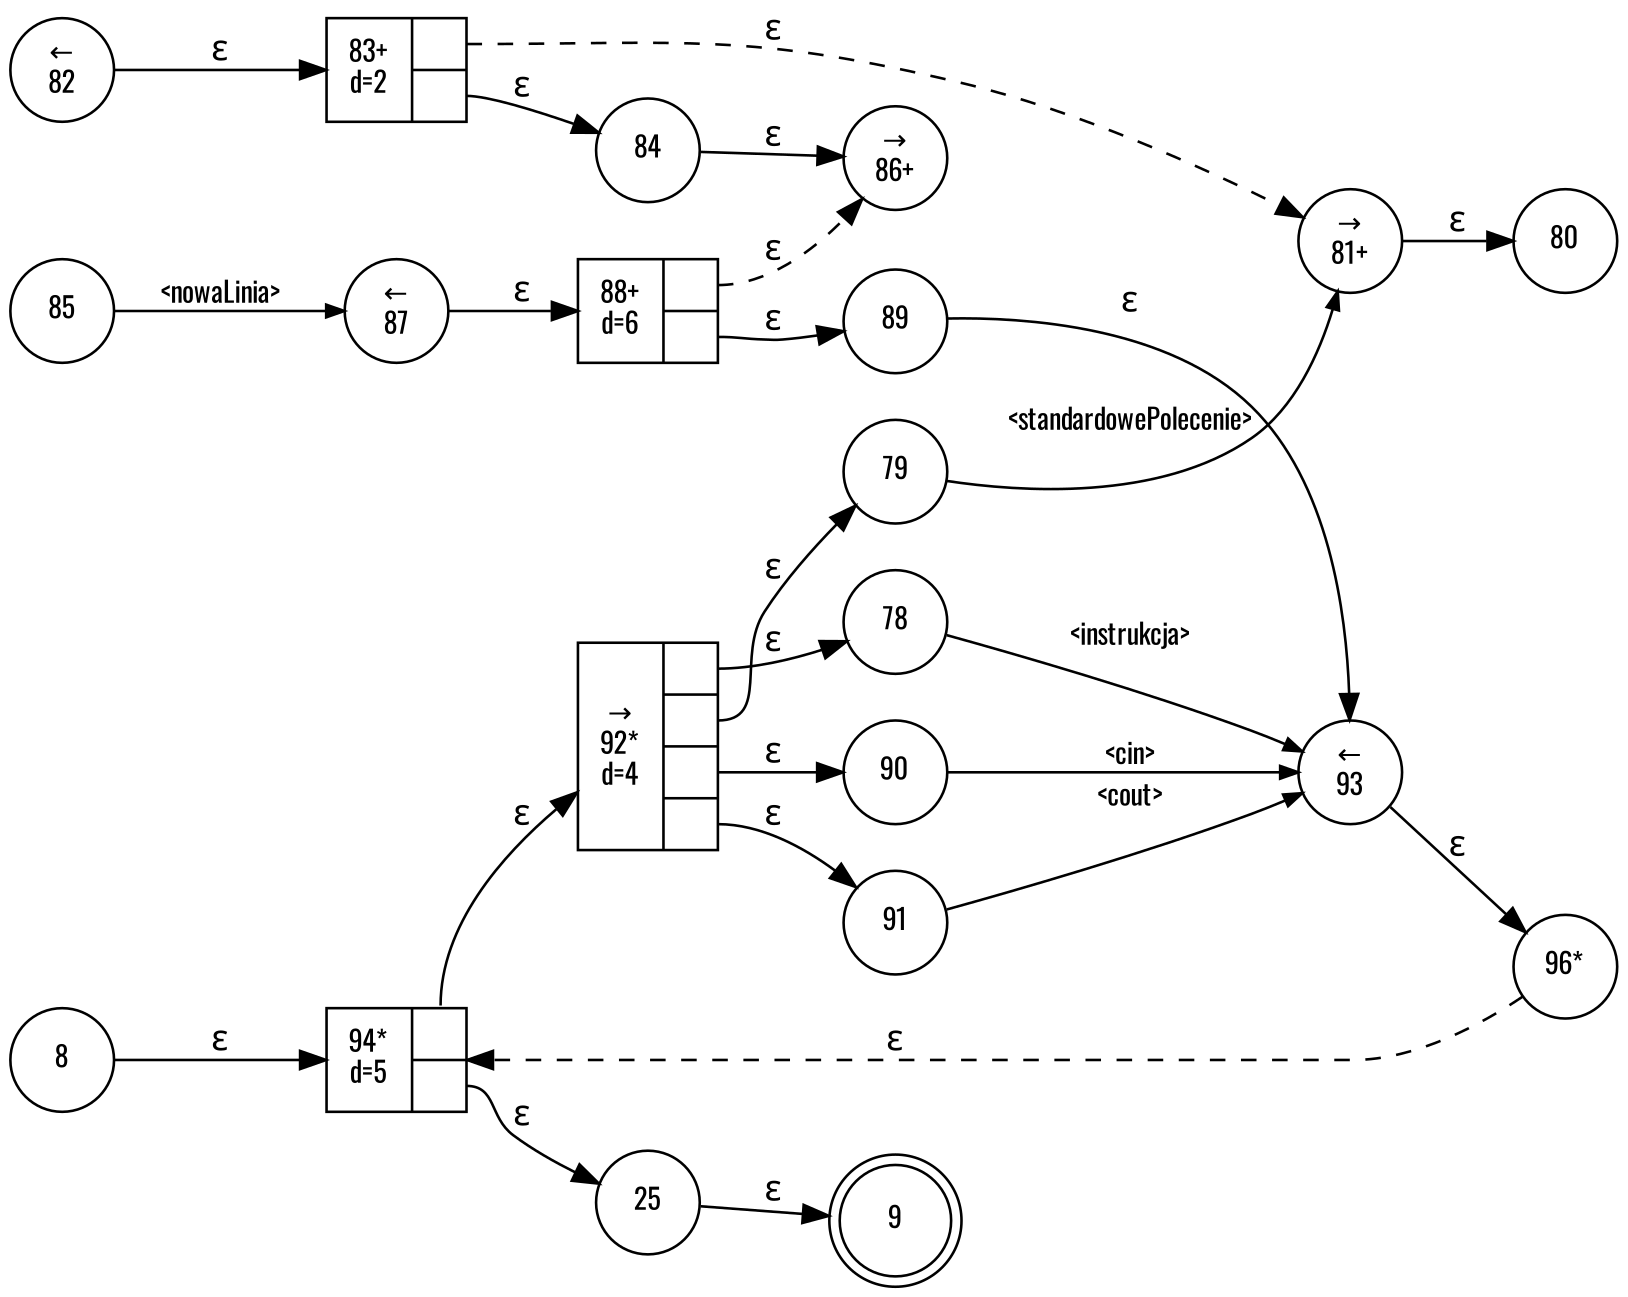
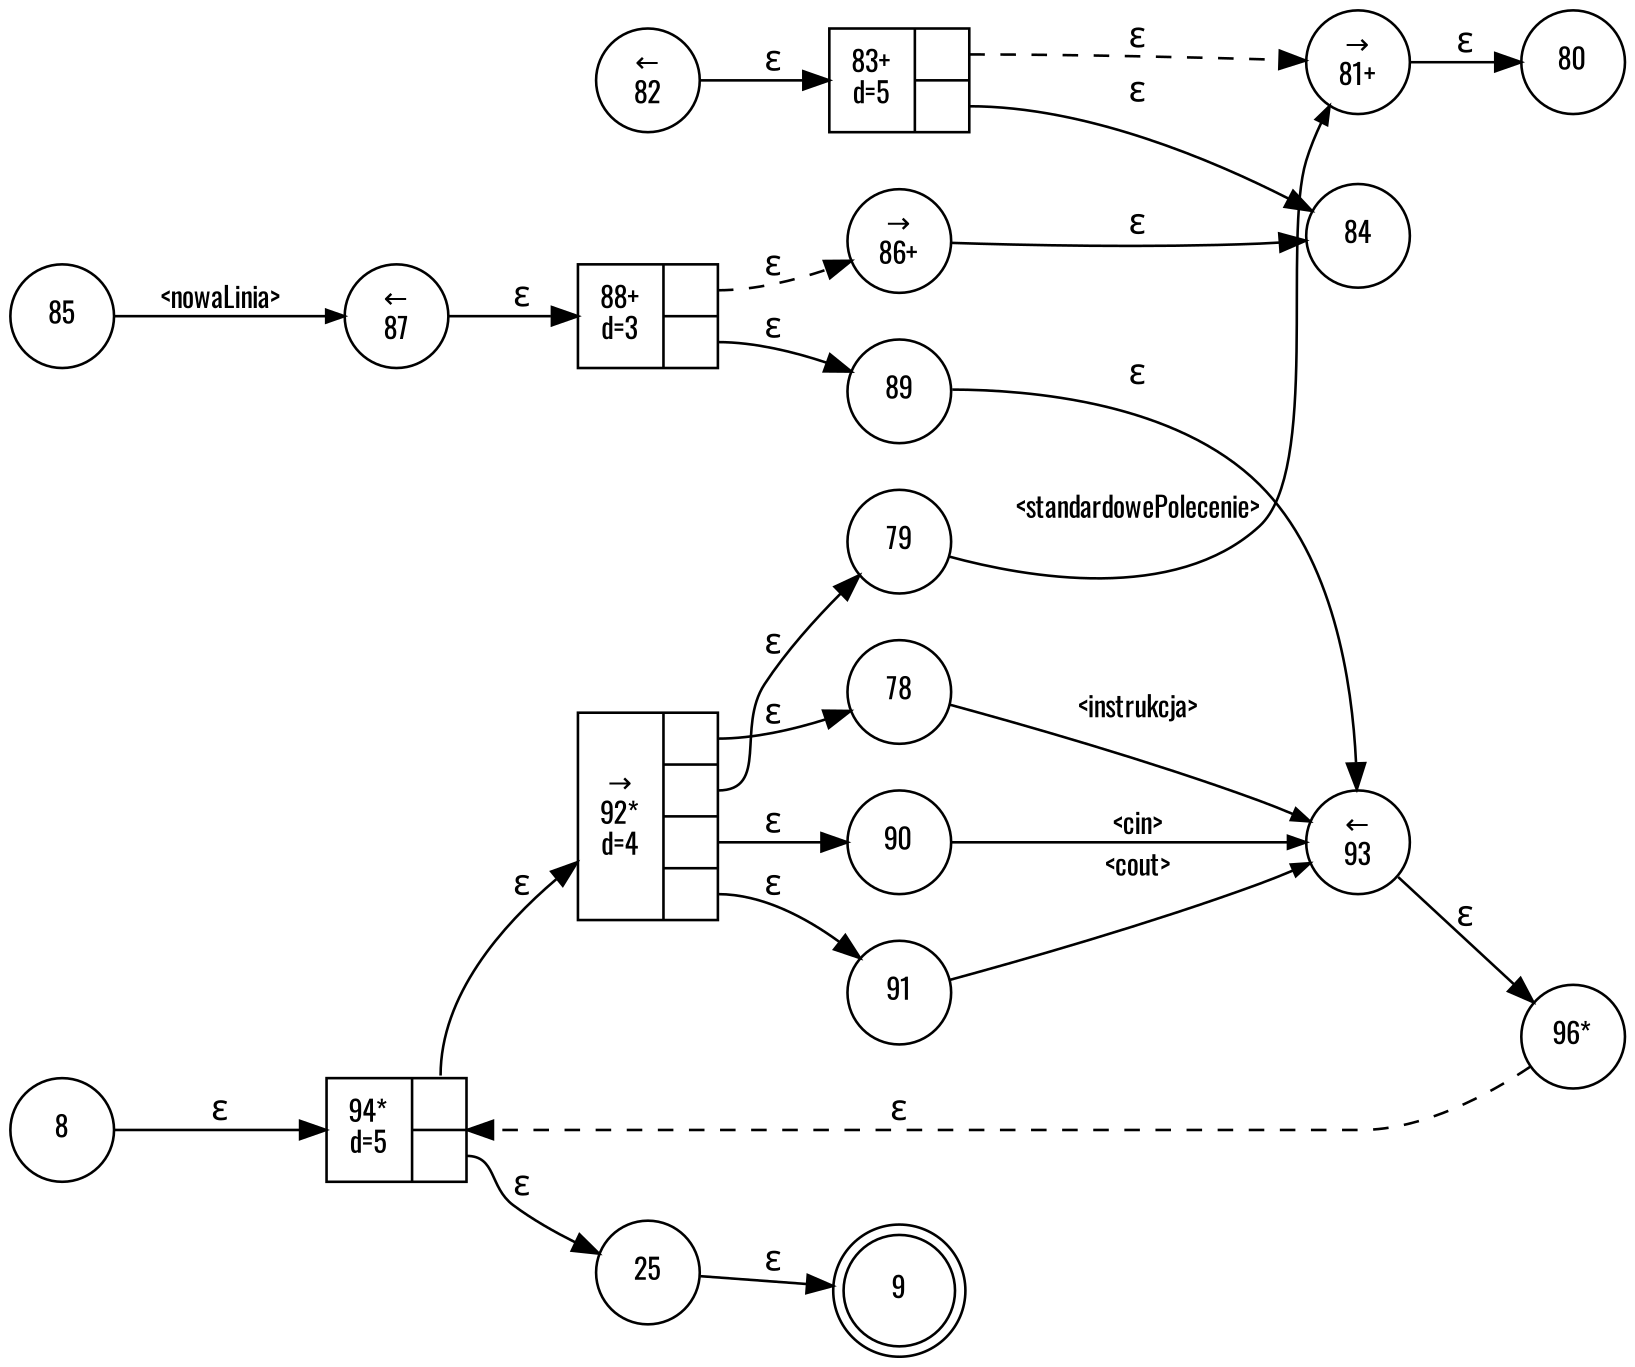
  digraph {
    fontname=Oswald
    rankdir=LR
    node [fixedsize=true fontname=Oswald fontsize=11 shape=circle peripheries=1]
    edge [fontname=Oswald]
    n1 [label=9 shape=doublecircle width=.6 peripheries=""]
    n2 [label="96*" width=.55]
    n3 [fixedsize=false label="{94*\nd=5|{<p0>|<p1>}}" shape=record]
    n4 [fixedsize=false label="{&rarr;\n92*\nd=4|{<p0>|<p1>|<p2>|<p3>}}" shape=record]
    n5 [label=25 width=.55]
    n6 [label=8 width=.55]
    n7 [label=78 width=.55]
    n8 [label="&larr;\n93" width=.55]
    n9 [label=79 width=.55]
    n10 [label="&rarr;\n81+" width=.55]
    n11 [label=80 width=.55]
    n12 [label="&larr;\n82" width=.55]
-   n13 [fixedsize=false label="{83+\nd=2|{<p0>|<p1>}}" shape=record]
+   n13 [fixedsize=false label="{83+\nd=5|{<p0>|<p1>}}" shape=record]
    n14 [label=84 width=.55]
    n15 [label="&rarr;\n86+" width=.55]
    n16 [label=85 width=.55]
    n17 [label="&larr;\n87" width=.55]
-   n18 [fixedsize=false label="{88+\nd=6|{<p0>|<p1>}}" shape=record]
+   n18 [fixedsize=false label="{88+\nd=3|{<p0>|<p1>}}" shape=record]
    n19 [label=89 width=.55]
    n20 [label=90 width=.55]
    n21 [label=91 width=.55]
    n2 -> n3 [label="&epsilon;" style=dashed]
    n3 -> n4 [label="&epsilon;" tailport=p0]
    n3 -> n5 [label="&epsilon;" tailport=p1]
    n4 -> n7 [label="&epsilon;" tailport=p0]
    n4 -> n9 [label="&epsilon;" tailport=p1]
    n4 -> n20 [label="&epsilon;" tailport=p2]
    n4 -> n21 [label="&epsilon;" tailport=p3]
    n5 -> n1 [label="&epsilon;"]
    n6 -> n3 [label="&epsilon;"]
    n7 -> n8 [arrowhead=normal arrowsize=.7 fontsize=11 label="<instrukcja>"]
    n8 -> n2 [label="&epsilon;"]
    n9 -> n10 [arrowhead=normal arrowsize=.7 fontsize=11 label="<standardowePolecenie>"]
    n10 -> n11 [label="&epsilon;"]
    n12 -> n13 [label="&epsilon;"]
    n13 -> n10 [label="&epsilon;" style=dashed tailport=p0]
    n13 -> n14 [label="&epsilon;" tailport=p1]
-   n14 -> n15 [label="&epsilon;"]
+   n15 -> n14 [label="&epsilon;"]
    n16 -> n17 [arrowhead=normal arrowsize=.7 fontsize=11 label="<nowaLinia>"]
    n17 -> n18 [label="&epsilon;"]
    n18 -> n15 [label="&epsilon;" style=dashed tailport=p0]
    n18 -> n19 [label="&epsilon;" tailport=p1]
    n19 -> n8 [label="&epsilon;"]
    n20 -> n8 [arrowhead=normal arrowsize=.7 fontsize=11 label="<cin>"]
    n21 -> n8 [arrowhead=normal arrowsize=.7 fontsize=11 label="<cout>"]
  }
